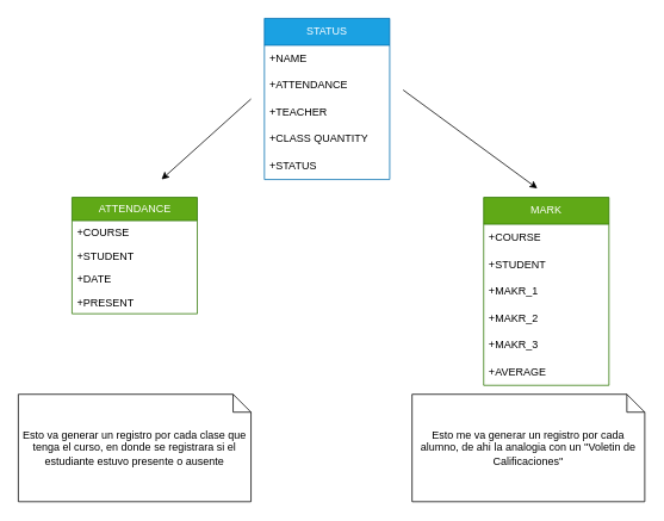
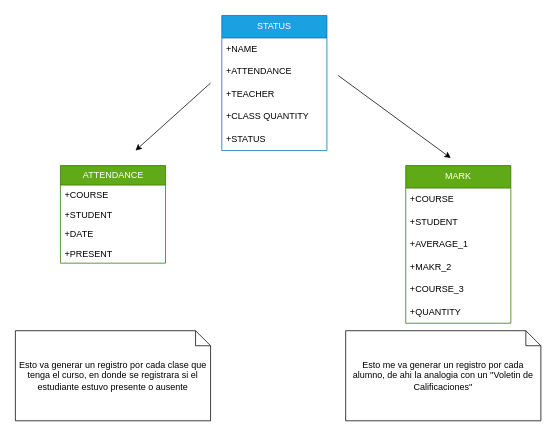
  <mxCell id="0" />
  <mxCell id="1" parent="0" />
  <mxCell id="2" value="STATUS" style="swimlane;fontStyle=0;childLayout=stackLayout;horizontal=1;startSize=30;horizontalStack=0;resizeParent=1;resizeParentMax=0;resizeLast=0;collapsible=1;marginBottom=0;whiteSpace=wrap;html=1;fillColor=#1ba1e2;fontColor=#ffffff;strokeColor=#006EAF;" vertex="1" parent="1"><mxGeometry x="295" y="20" width="140" height="180" as="geometry" /></mxCell>
  <mxCell id="3" value="+NAME" style="text;strokeColor=none;fillColor=none;align=left;verticalAlign=middle;spacingLeft=4;spacingRight=4;overflow=hidden;points=[[0,0.5],[1,0.5]];portConstraint=eastwest;rotatable=0;whiteSpace=wrap;html=1;" vertex="1" parent="2"><mxGeometry y="30" width="140" height="30" as="geometry" /></mxCell>
  <mxCell id="4" value="+ATTENDANCE" style="text;strokeColor=none;fillColor=none;align=left;verticalAlign=middle;spacingLeft=4;spacingRight=4;overflow=hidden;points=[[0,0.5],[1,0.5]];portConstraint=eastwest;rotatable=0;whiteSpace=wrap;html=1;" vertex="1" parent="2"><mxGeometry y="60" width="140" height="30" as="geometry" /></mxCell>
  <mxCell id="5" value="+TEACHER" style="text;strokeColor=none;fillColor=none;align=left;verticalAlign=middle;spacingLeft=4;spacingRight=4;overflow=hidden;points=[[0,0.5],[1,0.5]];portConstraint=eastwest;rotatable=0;whiteSpace=wrap;html=1;" vertex="1" parent="2"><mxGeometry y="90" width="140" height="30" as="geometry" /></mxCell>
  <mxCell id="6" value="+CLASS QUANTITY" style="text;strokeColor=none;fillColor=none;align=left;verticalAlign=middle;spacingLeft=4;spacingRight=4;overflow=hidden;points=[[0,0.5],[1,0.5]];portConstraint=eastwest;rotatable=0;whiteSpace=wrap;html=1;" vertex="1" parent="2"><mxGeometry y="120" width="140" height="30" as="geometry" /></mxCell>
  <mxCell id="7" value="+STATUS" style="text;strokeColor=none;fillColor=none;align=left;verticalAlign=middle;spacingLeft=4;spacingRight=4;overflow=hidden;points=[[0,0.5],[1,0.5]];portConstraint=eastwest;rotatable=0;whiteSpace=wrap;html=1;" vertex="1" parent="2"><mxGeometry y="150" width="140" height="30" as="geometry" /></mxCell>
  <mxCell id="8" value="MARK" style="swimlane;fontStyle=0;childLayout=stackLayout;horizontal=1;startSize=30;horizontalStack=0;resizeParent=1;resizeParentMax=0;resizeLast=0;collapsible=1;marginBottom=0;whiteSpace=wrap;html=1;fillColor=#60a917;fontColor=#ffffff;strokeColor=#2D7600;" vertex="1" parent="1"><mxGeometry x="540" y="220" width="140" height="210" as="geometry" /></mxCell>
  <mxCell id="9" value="+COURSE" style="text;strokeColor=none;fillColor=none;align=left;verticalAlign=middle;spacingLeft=4;spacingRight=4;overflow=hidden;points=[[0,0.5],[1,0.5]];portConstraint=eastwest;rotatable=0;whiteSpace=wrap;html=1;" vertex="1" parent="8"><mxGeometry y="30" width="140" height="30" as="geometry" /></mxCell>
  <mxCell id="10" value="+STUDENT" style="text;strokeColor=none;fillColor=none;align=left;verticalAlign=middle;spacingLeft=4;spacingRight=4;overflow=hidden;points=[[0,0.5],[1,0.5]];portConstraint=eastwest;rotatable=0;whiteSpace=wrap;html=1;" vertex="1" parent="8"><mxGeometry y="60" width="140" height="30" as="geometry" /></mxCell>
- <mxCell id="11" value="+MAKR_1" style="text;strokeColor=none;fillColor=none;align=left;verticalAlign=middle;spacingLeft=4;spacingRight=4;overflow=hidden;points=[[0,0.5],[1,0.5]];portConstraint=eastwest;rotatable=0;whiteSpace=wrap;html=1;" vertex="1" parent="8"><mxGeometry y="90" width="140" height="30" as="geometry" /></mxCell>
+ <mxCell id="11" value="+AVERAGE_1" style="text;strokeColor=none;fillColor=none;align=left;verticalAlign=middle;spacingLeft=4;spacingRight=4;overflow=hidden;points=[[0,0.5],[1,0.5]];portConstraint=eastwest;rotatable=0;whiteSpace=wrap;html=1;" vertex="1" parent="8"><mxGeometry y="90" width="140" height="30" as="geometry" /></mxCell>
  <mxCell id="12" value="+MAKR_2" style="text;strokeColor=none;fillColor=none;align=left;verticalAlign=middle;spacingLeft=4;spacingRight=4;overflow=hidden;points=[[0,0.5],[1,0.5]];portConstraint=eastwest;rotatable=0;whiteSpace=wrap;html=1;" vertex="1" parent="8"><mxGeometry y="120" width="140" height="30" as="geometry" /></mxCell>
- <mxCell id="13" value="+MAKR_3" style="text;strokeColor=none;fillColor=none;align=left;verticalAlign=middle;spacingLeft=4;spacingRight=4;overflow=hidden;points=[[0,0.5],[1,0.5]];portConstraint=eastwest;rotatable=0;whiteSpace=wrap;html=1;" vertex="1" parent="8"><mxGeometry y="150" width="140" height="30" as="geometry" /></mxCell>
- <mxCell id="14" value="+AVERAGE" style="text;strokeColor=none;fillColor=none;align=left;verticalAlign=middle;spacingLeft=4;spacingRight=4;overflow=hidden;points=[[0,0.5],[1,0.5]];portConstraint=eastwest;rotatable=0;whiteSpace=wrap;html=1;" vertex="1" parent="8"><mxGeometry y="180" width="140" height="30" as="geometry" /></mxCell>
+ <mxCell id="13" value="+COURSE_3" style="text;strokeColor=none;fillColor=none;align=left;verticalAlign=middle;spacingLeft=4;spacingRight=4;overflow=hidden;points=[[0,0.5],[1,0.5]];portConstraint=eastwest;rotatable=0;whiteSpace=wrap;html=1;" vertex="1" parent="8"><mxGeometry y="150" width="140" height="30" as="geometry" /></mxCell>
+ <mxCell id="14" value="+QUANTITY" style="text;strokeColor=none;fillColor=none;align=left;verticalAlign=middle;spacingLeft=4;spacingRight=4;overflow=hidden;points=[[0,0.5],[1,0.5]];portConstraint=eastwest;rotatable=0;whiteSpace=wrap;html=1;" vertex="1" parent="8"><mxGeometry y="180" width="140" height="30" as="geometry" /></mxCell>
  <mxCell id="15" value="ATTENDANCE" style="swimlane;fontStyle=0;childLayout=stackLayout;horizontal=1;startSize=26;fillColor=#60a917;horizontalStack=0;resizeParent=1;resizeParentMax=0;resizeLast=0;collapsible=1;marginBottom=0;html=1;fontColor=#ffffff;strokeColor=#2D7600;" vertex="1" parent="1"><mxGeometry x="80" y="220" width="140" height="130" as="geometry" /></mxCell>
  <mxCell id="16" value="+COURSE" style="text;strokeColor=none;fillColor=none;align=left;verticalAlign=top;spacingLeft=4;spacingRight=4;overflow=hidden;rotatable=0;points=[[0,0.5],[1,0.5]];portConstraint=eastwest;whiteSpace=wrap;html=1;" vertex="1" parent="15"><mxGeometry y="26" width="140" height="26" as="geometry" /></mxCell>
  <mxCell id="17" value="+STUDENT" style="text;strokeColor=none;fillColor=none;align=left;verticalAlign=top;spacingLeft=4;spacingRight=4;overflow=hidden;rotatable=0;points=[[0,0.5],[1,0.5]];portConstraint=eastwest;whiteSpace=wrap;html=1;" vertex="1" parent="15"><mxGeometry y="52" width="140" height="26" as="geometry" /></mxCell>
  <mxCell id="18" value="+DATE" style="text;strokeColor=none;fillColor=none;align=left;verticalAlign=top;spacingLeft=4;spacingRight=4;overflow=hidden;rotatable=0;points=[[0,0.5],[1,0.5]];portConstraint=eastwest;whiteSpace=wrap;html=1;" vertex="1" parent="15"><mxGeometry y="78" width="140" height="26" as="geometry" /></mxCell>
  <mxCell id="19" value="+PRESENT" style="text;strokeColor=none;fillColor=none;align=left;verticalAlign=top;spacingLeft=4;spacingRight=4;overflow=hidden;rotatable=0;points=[[0,0.5],[1,0.5]];portConstraint=eastwest;whiteSpace=wrap;html=1;" vertex="1" parent="15"><mxGeometry y="104" width="140" height="26" as="geometry" /></mxCell>
  <mxCell id="20" value="" style="endArrow=classic;html=1;rounded=0;" edge="1" parent="1"><mxGeometry width="50" height="50" relative="1" as="geometry"><mxPoint x="280" y="110" as="sourcePoint" /><mxPoint x="180" y="200" as="targetPoint" /></mxGeometry></mxCell>
  <mxCell id="21" value="" style="endArrow=classic;html=1;rounded=0;" edge="1" parent="1"><mxGeometry width="50" height="50" relative="1" as="geometry"><mxPoint x="450" y="100" as="sourcePoint" /><mxPoint x="600" y="210" as="targetPoint" /></mxGeometry></mxCell>
  <mxCell id="22" value="Esto va generar un registro por cada clase que tenga el curso, en donde se registrara si el estudiante estuvo presente o ausente" style="shape=note;size=20;whiteSpace=wrap;html=1;" vertex="1" parent="1"><mxGeometry x="20" y="440" width="260" height="120" as="geometry" /></mxCell>
  <mxCell id="23" value="Esto me va generar un registro por cada alumno, de ahi la analogia con un ''Voletin de Calificaciones''" style="shape=note;size=20;whiteSpace=wrap;html=1;" vertex="1" parent="1"><mxGeometry x="460" y="440" width="260" height="120" as="geometry" /></mxCell>
